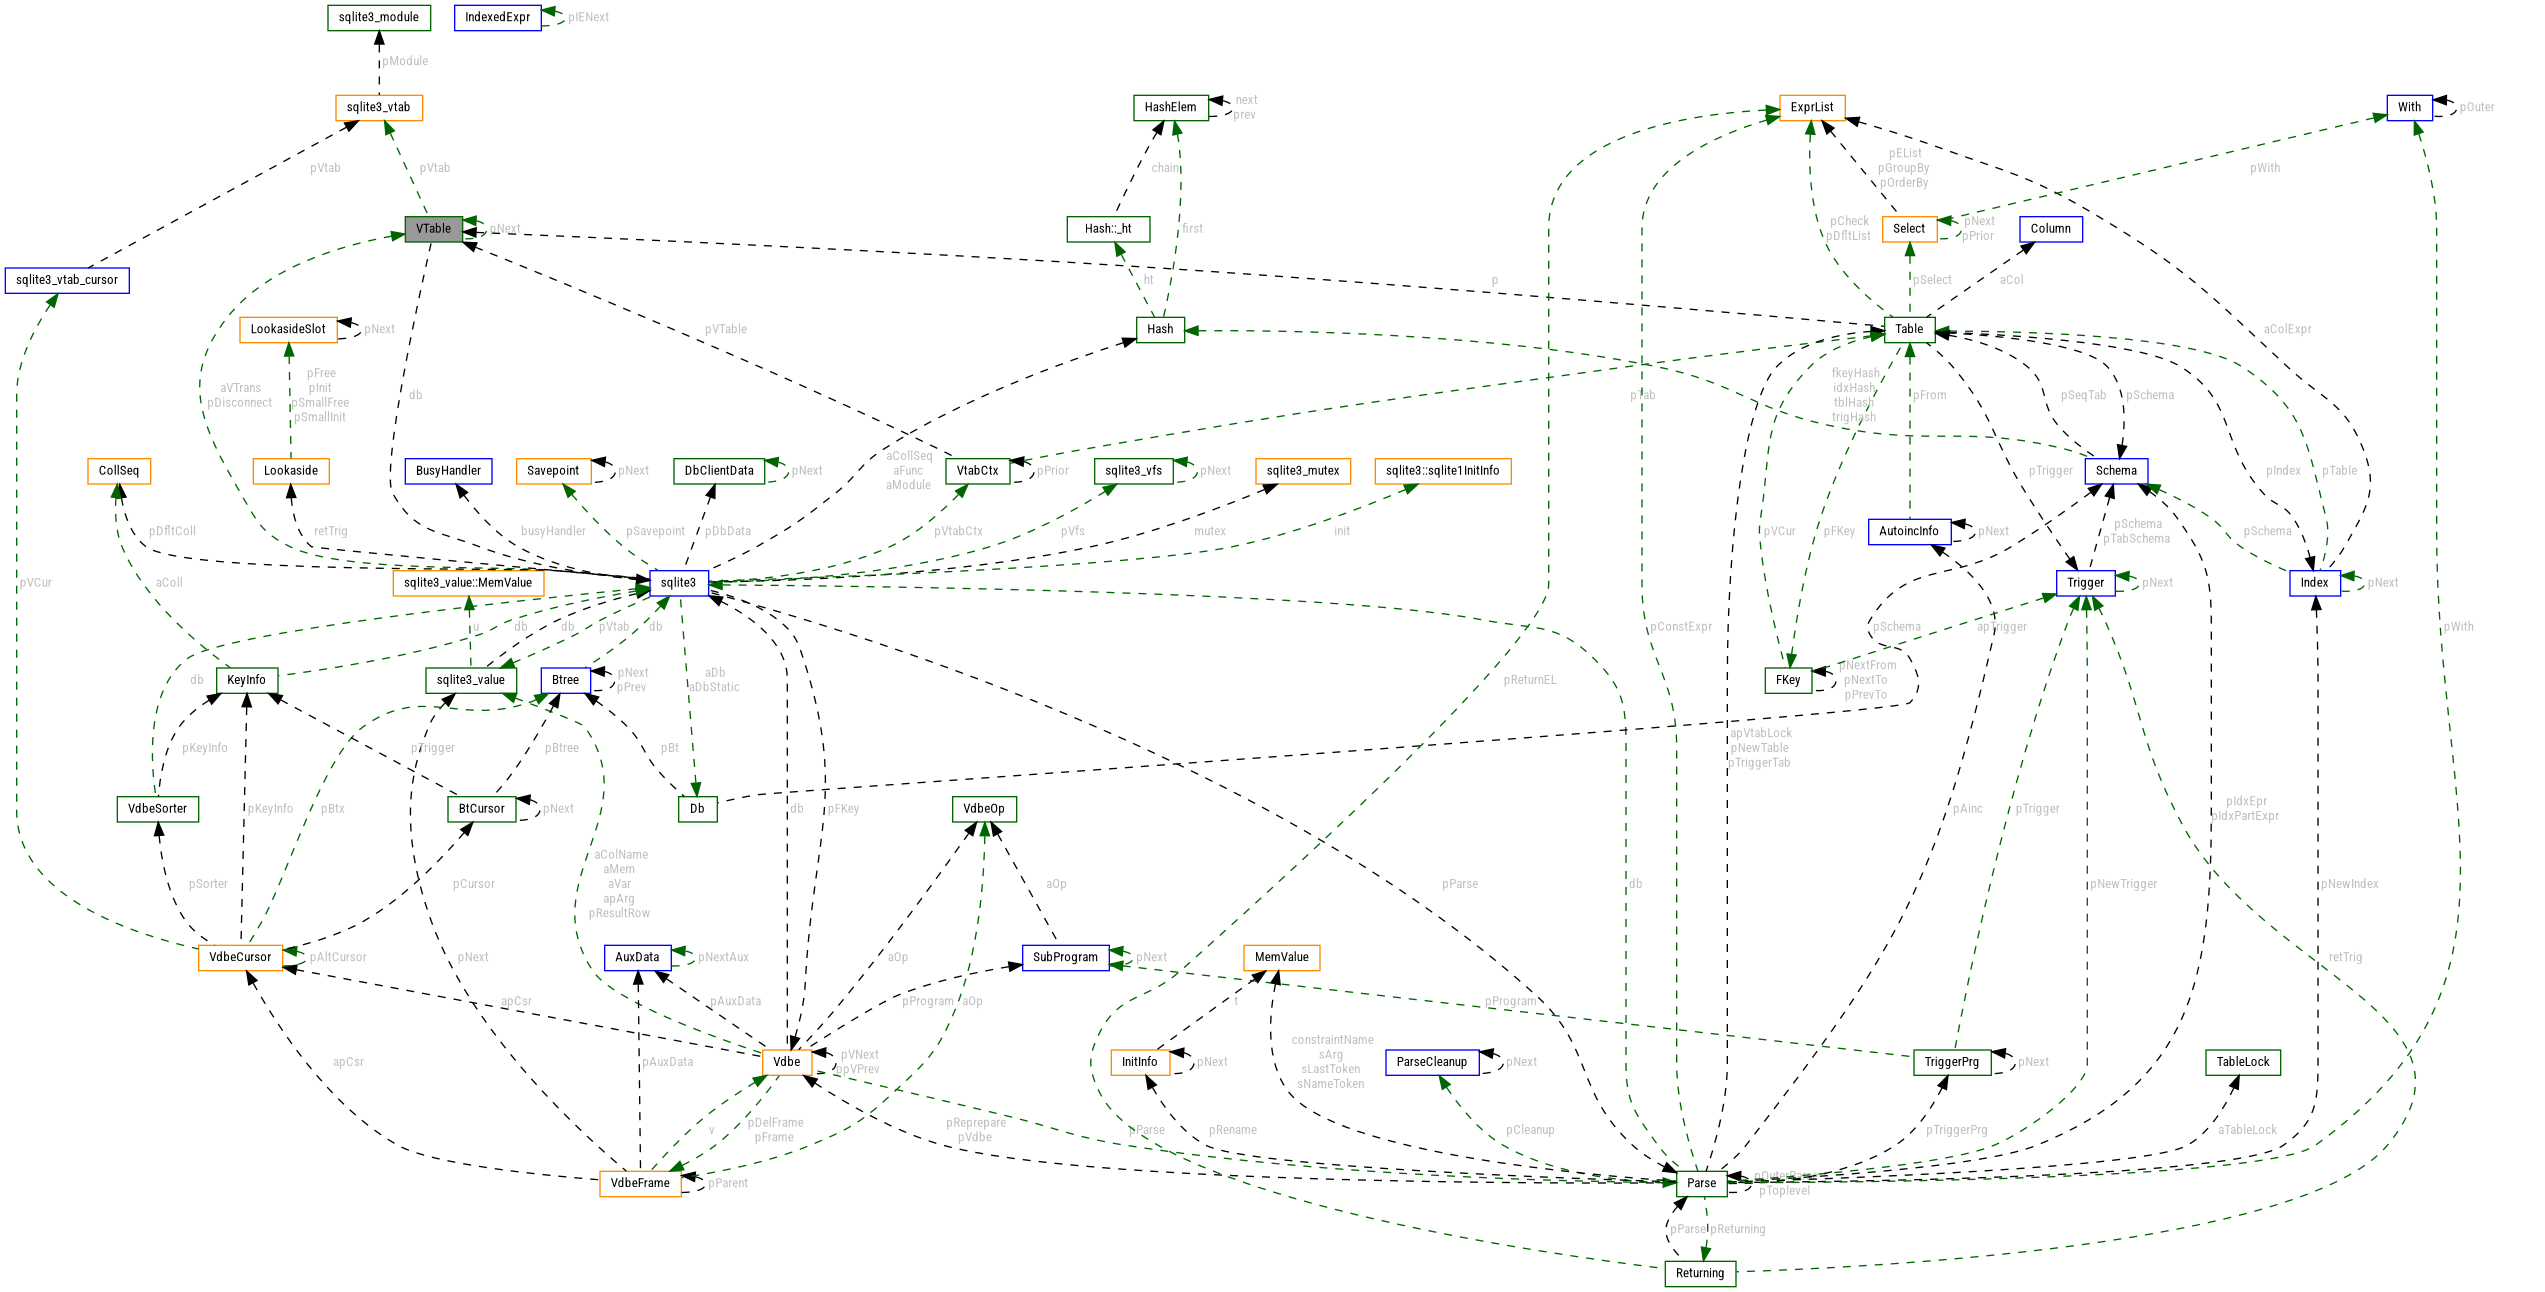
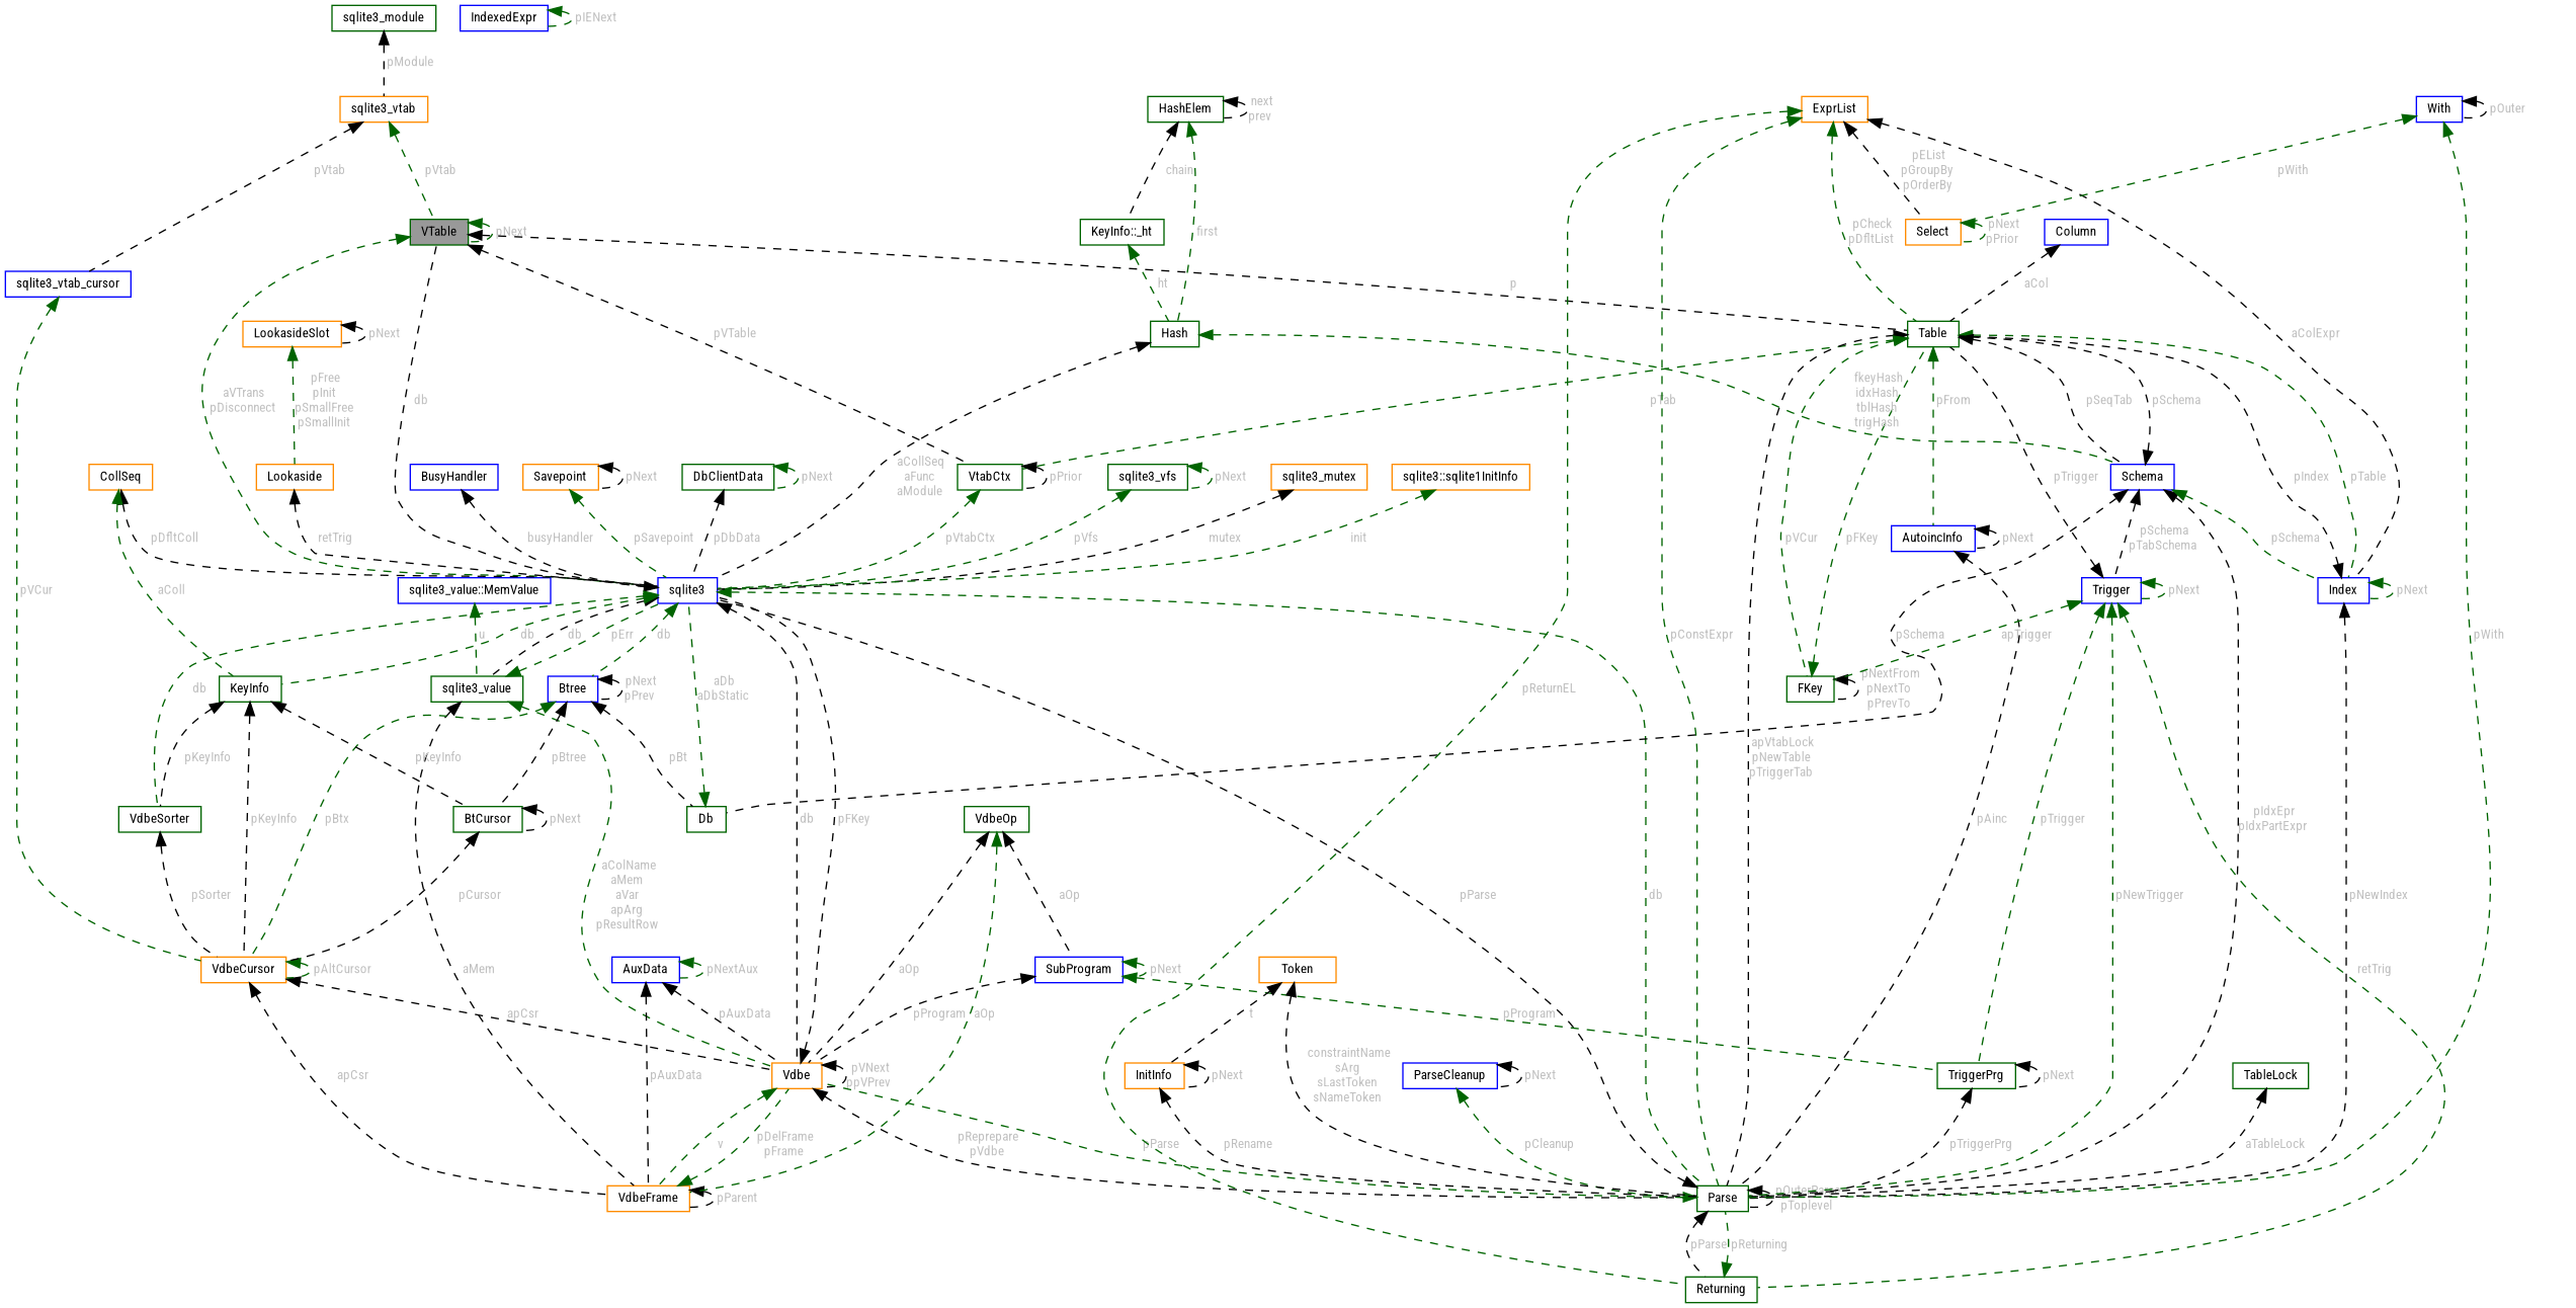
  digraph {
    fontname="Roboto Condensed"
    node [color=darkgreen fillcolor=white fontname="Roboto Condensed" fontsize=10 shape=box style=filled]
    edge [color=black dir=back fontcolor=grey fontname="Roboto Condensed" fontsize=10 labelfontname=Helvetica labelfontsize=10 style=dashed]
    n1 [fillcolor=grey60 fontcolor=black height=0.2 label=VTable width=0.4]
    n2 [color=blue height=0.2 label=sqlite3 width=0.4]
    n3 [height=0.2 label=Table width=0.4]
    n4 [height=0.2 label=VtabCtx width=0.4]
    n5 [color=darkorange height=0.2 label=Vdbe width=0.4]
    n6 [height=0.2 label=Parse width=0.4]
    n7 [height=0.2 label=sqlite3_value width=0.4]
    n8 [color=blue height=0.2 label=Btree width=0.4]
    n9 [height=0.2 label=KeyInfo width=0.4]
    n10 [height=0.2 label=VdbeSorter width=0.4]
    n11 [color=blue height=0.2 label=Index width=0.4]
    n12 [color=blue height=0.2 label=AutoincInfo width=0.4]
    n13 [color=blue height=0.2 label=Schema width=0.4]
    n14 [height=0.2 label=FKey width=0.4]
    n15 [color=darkorange height=0.2 label=VdbeFrame width=0.4]
    n16 [height=0.2 label=Returning width=0.4]
    n17 [height=0.2 label=Db width=0.4]
    n18 [color=darkorange height=0.2 label=VdbeCursor width=0.4]
    n19 [height=0.2 label=BtCursor width=0.4]
    n20 [height=0.2 label=sqlite3_vfs width=0.4]
    n21 [color=darkorange height=0.2 label=ExprList width=0.4]
    n22 [color=darkorange height=0.2 label=Select width=0.4]
    n23 [color=blue height=0.2 label=IndexedExpr width=0.4]
    n24 [height=0.2 label=TableLock width=0.4]
    n25 [color=blue height=0.2 label=Trigger width=0.4]
    n26 [color=blue height=0.2 label=Column width=0.4]
    n27 [height=0.2 label=TriggerPrg width=0.4]
    n28 [height=0.2 label=Hash width=0.4]
    n29 [height=0.2 label=HashElem width=0.4]
-   n30 [height=0.2 label="Hash::_ht" width=0.4]
+   n30 [height=0.2 label="KeyInfo::_ht" width=0.4]
    n31 [color=blue height=0.2 label=With width=0.4]
    n32 [color=blue height=0.2 label=SubProgram width=0.4]
    n33 [height=0.2 label=VdbeOp width=0.4]
    n34 [color=blue height=0.2 label=ParseCleanup width=0.4]
-   n35 [color=darkorange height=0.2 label=MemValue width=0.4]
+   n35 [color=darkorange height=0.2 label=Token width=0.4]
    n36 [color=darkorange height=0.2 label=InitInfo width=0.4]
-   n37 [color=darkorange height=0.2 label="sqlite3_value::MemValue" width=0.4]
+   n37 [color=blue height=0.2 label="sqlite3_value::MemValue" width=0.4]
    n38 [color=darkorange height=0.2 label=CollSeq width=0.4]
    n39 [color=blue height=0.2 label=sqlite3_vtab_cursor width=0.4]
    n40 [color=darkorange height=0.2 label=sqlite3_vtab width=0.4]
    n41 [height=0.2 label=sqlite3_module width=0.4]
    n42 [color=blue height=0.2 label=AuxData width=0.4]
    n43 [color=darkorange height=0.2 label=sqlite3_mutex width=0.4]
    n44 [color=darkorange height=0.2 label="sqlite3::sqlite1InitInfo" width=0.4]
    n45 [color=darkorange height=0.2 label=Lookaside width=0.4]
    n46 [color=darkorange height=0.2 label=LookasideSlot width=0.4]
    n47 [color=blue height=0.2 label=BusyHandler width=0.4]
    n48 [color=darkorange height=0.2 label=Savepoint width=0.4]
    n49 [height=0.2 label=DbClientData width=0.4]
    n1 -> n1 [color=darkgreen label=" pNext"]
    n1 -> n2 [color=darkgreen label=" aVTrans\npDisconnect"]
    n1 -> n3 [label=" p"]
    n1 -> n4 [label=" pVTable"]
    n2 -> n1 [label=" db"]
    n2 -> n5 [label=" db"]
    n2 -> n6 [color=darkgreen label=" db"]
    n2 -> n7 [label=" db"]
    n2 -> n8 [color=darkgreen label=" db"]
    n2 -> n9 [color=darkgreen label=" db"]
    n2 -> n10 [color=darkgreen label=" db"]
    n3 -> n4 [color=darkgreen label=" pTab"]
    n3 -> n6 [label=" apVtabLock\npNewTable\npTriggerTab"]
    n3 -> n11 [color=darkgreen label=" pTable"]
    n3 -> n12 [color=darkgreen label=" pFrom"]
    n3 -> n13 [label=" pSeqTab"]
    n3 -> n14 [color=darkgreen label=" pVCur"]
    n4 -> n2 [color=darkgreen label=" pVtabCtx"]
    n4 -> n4 [label=" pPrior"]
    n5 -> n2 [label=" pFKey"]
    n5 -> n5 [label=" pVNext\nppVPrev"]
    n5 -> n6 [label=" pReprepare\npVdbe"]
    n5 -> n15 [color=darkgreen label=" v"]
    n6 -> n2 [label=" pParse"]
    n6 -> n5 [color=darkgreen label=" pParse"]
    n6 -> n6 [label=" pOuterParse\npToplevel"]
    n6 -> n16 [label=" pParse"]
-   n7 -> n2 [color=darkgreen label=" pVtab"]
+   n7 -> n2 [color=darkgreen label=" pErr"]
    n7 -> n5 [color=darkgreen label=" aColName\naMem\naVar\napArg\npResultRow"]
-   n7 -> n15 [label=" pNext"]
+   n7 -> n15 [label=" aMem"]
    n8 -> n8 [label=" pNext\npPrev"]
    n8 -> n17 [label=" pBt"]
    n8 -> n18 [color=darkgreen label=" pBtx"]
    n8 -> n19 [label=" pBtree"]
    n9 -> n10 [label=" pKeyInfo"]
    n9 -> n18 [label=" pKeyInfo"]
-   n9 -> n19 [label=" pTrigger"]
+   n9 -> n19 [label=" pKeyInfo"]
    n10 -> n18 [label=" pSorter"]
    n11 -> n3 [label=" pIndex"]
    n11 -> n6 [label=" pNewIndex"]
    n11 -> n11 [color=darkgreen label=" pNext"]
    n12 -> n6 [label=" pAinc"]
    n12 -> n12 [label=" pNext"]
    n13 -> n3 [label=" pSchema"]
    n13 -> n6 [label=" pIdxEpr\npIdxPartExpr"]
    n13 -> n11 [color=darkgreen label=" pSchema"]
    n13 -> n17 [label=" pSchema"]
    n13 -> n25 [label=" pSchema\npTabSchema"]
    n14 -> n3 [color=darkgreen label=" pFKey"]
    n14 -> n14 [label=" pNextFrom\npNextTo\npPrevTo"]
    n15 -> n5 [color=darkgreen label=" pDelFrame\npFrame"]
    n15 -> n15 [label=" pParent"]
    n16 -> n6 [color=darkgreen label=" pReturning"]
    n17 -> n2 [color=darkgreen label=" aDb\naDbStatic"]
    n18 -> n5 [label=" apCsr"]
    n18 -> n15 [label=" apCsr"]
    n18 -> n18 [color=darkgreen label=" pAltCursor"]
    n19 -> n18 [label=" pCursor"]
    n19 -> n19 [label=" pNext"]
    n20 -> n2 [color=darkgreen label=" pVfs"]
    n20 -> n20 [color=darkgreen label=" pNext"]
    n21 -> n3 [color=darkgreen label=" pCheck\npDfltList"]
    n21 -> n6 [color=darkgreen label=" pConstExpr"]
    n21 -> n11 [label=" aColExpr"]
    n21 -> n16 [color=darkgreen label=" pReturnEL"]
    n21 -> n22 [label=" pEList\npGroupBy\npOrderBy"]
-   n22 -> n3 [color=darkgreen label=" pSelect"]
    n22 -> n22 [color=darkgreen label=" pNext\npPrior"]
    n23 -> n23 [color=darkgreen label=" pIENext"]
    n24 -> n6 [label=" aTableLock"]
    n25 -> n3 [label=" pTrigger"]
    n25 -> n6 [color=darkgreen label=" pNewTrigger"]
    n25 -> n14 [color=darkgreen label=" apTrigger"]
    n25 -> n16 [color=darkgreen label=" retTrig"]
    n25 -> n25 [color=darkgreen label=" pNext"]
    n25 -> n27 [color=darkgreen label=" pTrigger"]
    n26 -> n3 [label=" aCol"]
    n27 -> n6 [label=" pTriggerPrg"]
    n27 -> n27 [label=" pNext"]
    n28 -> n2 [label=" aCollSeq\naFunc\naModule"]
    n28 -> n13 [color=darkgreen label=" fkeyHash\nidxHash\ntblHash\ntrigHash"]
    n29 -> n28 [color=darkgreen label=" first"]
    n29 -> n29 [label=" next\nprev"]
    n29 -> n30 [label=" chain"]
    n30 -> n28 [color=darkgreen label=" ht"]
    n31 -> n6 [color=darkgreen label=" pWith"]
    n31 -> n22 [color=darkgreen label=" pWith"]
    n31 -> n31 [label=" pOuter"]
    n32 -> n5 [label=" pProgram"]
    n32 -> n27 [color=darkgreen label=" pProgram"]
    n32 -> n32 [color=darkgreen label=" pNext"]
    n33 -> n5 [label=" aOp"]
    n33 -> n15 [color=darkgreen label=" aOp"]
    n33 -> n32 [label=" aOp"]
    n34 -> n6 [color=darkgreen label=" pCleanup"]
    n34 -> n34 [label=" pNext"]
    n35 -> n6 [label=" constraintName\nsArg\nsLastToken\nsNameToken"]
    n35 -> n36 [label=" t"]
    n36 -> n6 [label=" pRename"]
    n36 -> n36 [label=" pNext"]
    n37 -> n7 [color=darkgreen label=" u"]
    n38 -> n2 [label=" pDfltColl"]
    n38 -> n9 [color=darkgreen label=" aColl"]
    n39 -> n18 [color=darkgreen label=" pVCur"]
    n40 -> n1 [color=darkgreen label=" pVtab"]
    n40 -> n39 [label=" pVtab"]
    n41 -> n40 [label=" pModule"]
    n42 -> n5 [label=" pAuxData"]
    n42 -> n15 [label=" pAuxData"]
    n42 -> n42 [color=darkgreen label=" pNextAux"]
    n43 -> n2 [label=" mutex"]
    n44 -> n2 [color=darkgreen label=" init"]
    n45 -> n2 [label=" retTrig"]
    n46 -> n45 [color=darkgreen label=" pFree\npInit\npSmallFree\npSmallInit"]
    n46 -> n46 [label=" pNext"]
    n47 -> n2 [label=" busyHandler"]
    n48 -> n2 [color=darkgreen label=" pSavepoint"]
    n48 -> n48 [label=" pNext"]
    n49 -> n2 [label=" pDbData"]
    n49 -> n49 [color=darkgreen label=" pNext"]
  }
